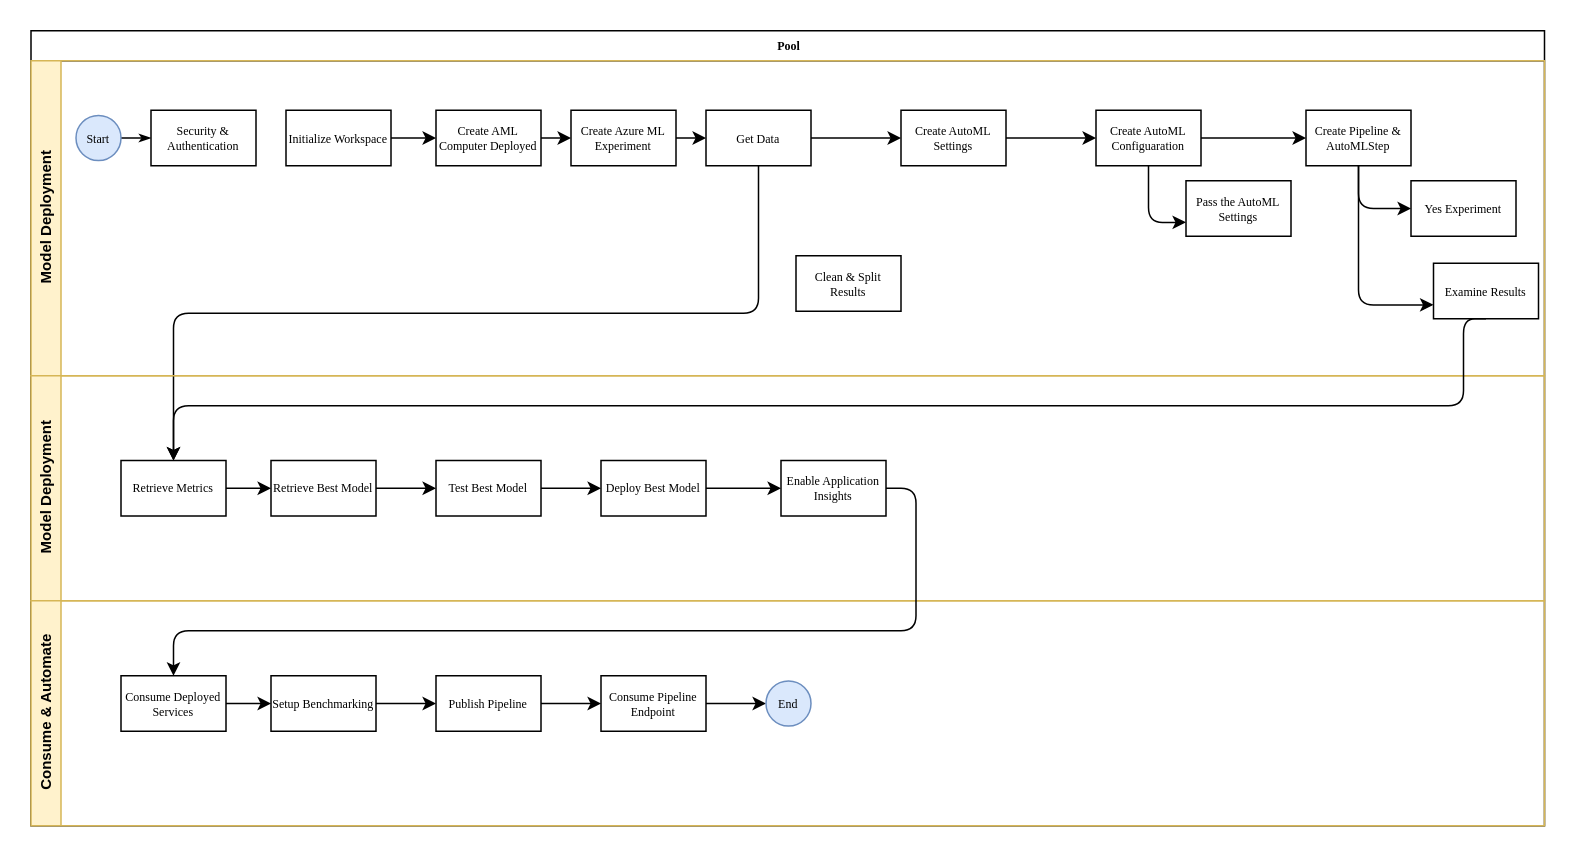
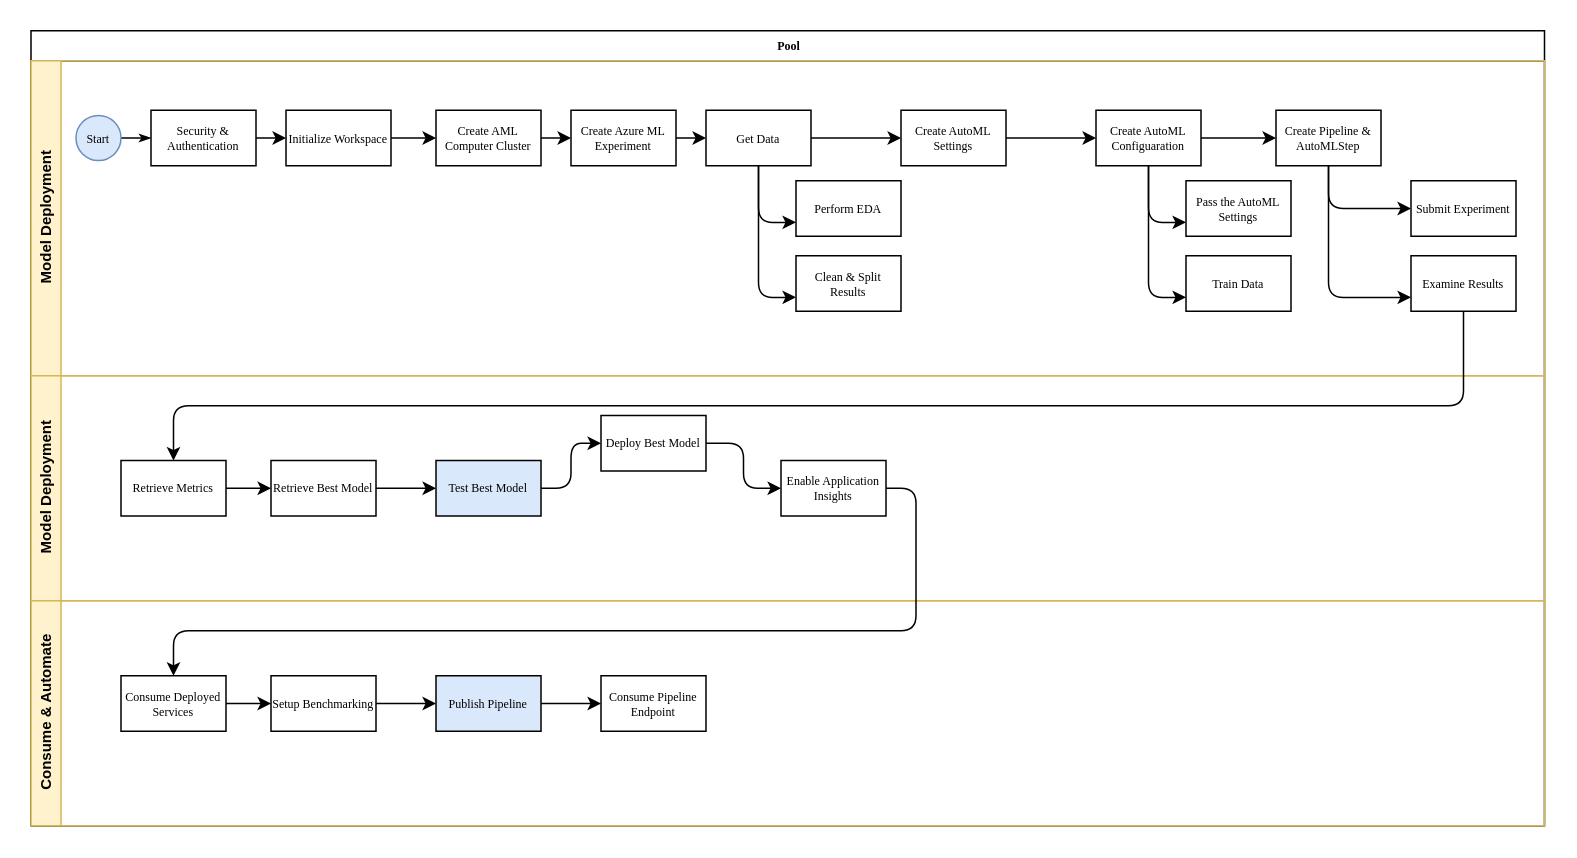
  <mxCell id="0" />
  <mxCell id="1" parent="0" />
  <mxCell id="2" value="Pool" style="swimlane;html=1;childLayout=stackLayout;horizontal=1;startSize=20;horizontalStack=0;shadow=0;labelBackgroundColor=none;strokeWidth=1;fontFamily=Verdana;fontSize=8;align=center;" parent="1" vertex="1"><mxGeometry x="20" y="20" width="1009" height="530" as="geometry" /></mxCell>
  <mxCell id="3" value="&lt;font style=&quot;font-size: 10px&quot;&gt;Model Deployment&lt;/font&gt;" style="swimlane;html=1;startSize=20;horizontal=0;fillColor=#fff2cc;strokeColor=#d6b656;" parent="2" vertex="1"><mxGeometry y="20" width="1009" height="210" as="geometry" /></mxCell>
  <mxCell id="4" style="edgeStyle=orthogonalEdgeStyle;html=1;labelBackgroundColor=none;startArrow=none;startFill=0;startSize=5;endArrow=classicThin;endFill=1;endSize=5;jettySize=auto;orthogonalLoop=1;strokeWidth=1;fontFamily=Verdana;fontSize=8;" parent="3" source="5" target="7" edge="1"><mxGeometry relative="1" as="geometry" /></mxCell>
  <mxCell id="5" value="Start" style="ellipse;whiteSpace=wrap;html=1;shadow=0;labelBackgroundColor=none;strokeWidth=1;fontFamily=Verdana;fontSize=8;align=center;fillColor=#dae8fc;strokeColor=#6c8ebf;" parent="3" vertex="1"><mxGeometry x="30" y="36.5" width="30" height="30" as="geometry" /></mxCell>
+ <mxCell id="6" style="edgeStyle=orthogonalEdgeStyle;orthogonalLoop=1;jettySize=auto;html=1;exitX=1;exitY=0.5;exitDx=0;exitDy=0;" edge="1" parent="3" source="7" target="9"><mxGeometry relative="1" as="geometry" /></mxCell>
  <mxCell id="7" value="Security &amp;amp; Authentication" style="whiteSpace=wrap;html=1;shadow=0;labelBackgroundColor=none;strokeWidth=1;fontFamily=Verdana;fontSize=8;align=center;" parent="3" vertex="1"><mxGeometry x="80" y="33.0" width="70" height="37" as="geometry" /></mxCell>
  <mxCell id="8" style="edgeStyle=orthogonalEdgeStyle;orthogonalLoop=1;jettySize=auto;html=1;exitX=1;exitY=0.5;exitDx=0;exitDy=0;entryX=0;entryY=0.5;entryDx=0;entryDy=0;" edge="1" parent="3" source="9" target="14"><mxGeometry relative="1" as="geometry" /></mxCell>
  <mxCell id="9" value="Initialize Workspace" style="whiteSpace=wrap;html=1;shadow=0;labelBackgroundColor=none;strokeWidth=1;fontFamily=Verdana;fontSize=8;align=center;" parent="3" vertex="1"><mxGeometry x="170" y="33.0" width="70" height="37" as="geometry" /></mxCell>
  <mxCell id="10" style="edgeStyle=orthogonalEdgeStyle;orthogonalLoop=1;jettySize=auto;html=1;exitX=1;exitY=0.5;exitDx=0;exitDy=0;" edge="1" parent="3" source="11" target="18"><mxGeometry relative="1" as="geometry" /></mxCell>
  <mxCell id="11" value="Create Azure ML Experiment" style="whiteSpace=wrap;html=1;shadow=0;labelBackgroundColor=none;strokeWidth=1;fontFamily=Verdana;fontSize=8;align=center;" parent="3" vertex="1"><mxGeometry x="360" y="33.0" width="70" height="37" as="geometry" /></mxCell>
  <mxCell id="12" style="edgeStyle=orthogonalEdgeStyle;html=1;labelBackgroundColor=none;startArrow=none;startFill=0;startSize=5;endArrow=classicThin;endFill=1;endSize=5;jettySize=auto;orthogonalLoop=1;strokeWidth=1;fontFamily=Verdana;fontSize=8;" parent="3" edge="1"><mxGeometry relative="1" as="geometry"><mxPoint x="580" y="75" as="sourcePoint" /></mxGeometry></mxCell>
  <mxCell id="13" style="edgeStyle=orthogonalEdgeStyle;orthogonalLoop=1;jettySize=auto;html=1;exitX=1;exitY=0.5;exitDx=0;exitDy=0;entryX=0;entryY=0.5;entryDx=0;entryDy=0;" edge="1" parent="3" source="14" target="11"><mxGeometry relative="1" as="geometry" /></mxCell>
- <mxCell id="14" value="Create AML Computer Deployed" style="whiteSpace=wrap;html=1;shadow=0;labelBackgroundColor=none;strokeWidth=1;fontFamily=Verdana;fontSize=8;align=center;" vertex="1" parent="3"><mxGeometry x="270" y="33.0" width="70" height="37" as="geometry" /></mxCell>
- <mxCell id="16" style="edgeStyle=orthogonalEdgeStyle;orthogonalLoop=1;jettySize=auto;html=1;exitX=0.5;exitY=1;exitDx=0;exitDy=0;" edge="1" parent="3" source="18" target="36"><mxGeometry relative="1" as="geometry" /></mxCell>
+ <mxCell id="14" value="Create AML Computer Cluster" style="whiteSpace=wrap;html=1;shadow=0;labelBackgroundColor=none;strokeWidth=1;fontFamily=Verdana;fontSize=8;align=center;" vertex="1" parent="3"><mxGeometry x="270" y="33.0" width="70" height="37" as="geometry" /></mxCell>
+ <mxCell id="15" style="edgeStyle=orthogonalEdgeStyle;orthogonalLoop=1;jettySize=auto;html=1;exitX=0.5;exitY=1;exitDx=0;exitDy=0;entryX=0;entryY=0.75;entryDx=0;entryDy=0;" edge="1" parent="3" source="18" target="29"><mxGeometry relative="1" as="geometry" /></mxCell>
+ <mxCell id="16" style="edgeStyle=orthogonalEdgeStyle;orthogonalLoop=1;jettySize=auto;html=1;exitX=0.5;exitY=1;exitDx=0;exitDy=0;entryX=0;entryY=0.75;entryDx=0;entryDy=0;" edge="1" parent="3" source="18" target="30"><mxGeometry relative="1" as="geometry" /></mxCell>
  <mxCell id="17" style="edgeStyle=orthogonalEdgeStyle;orthogonalLoop=1;jettySize=auto;html=1;exitX=1;exitY=0.5;exitDx=0;exitDy=0;entryX=0;entryY=0.5;entryDx=0;entryDy=0;" edge="1" parent="3" source="18" target="27"><mxGeometry relative="1" as="geometry" /></mxCell>
  <mxCell id="18" value="Get Data" style="whiteSpace=wrap;html=1;shadow=0;labelBackgroundColor=none;strokeWidth=1;fontFamily=Verdana;fontSize=8;align=center;" vertex="1" parent="3"><mxGeometry x="450" y="33.0" width="70" height="37" as="geometry" /></mxCell>
  <mxCell id="19" style="edgeStyle=orthogonalEdgeStyle;orthogonalLoop=1;jettySize=auto;html=1;exitX=0.5;exitY=1;exitDx=0;exitDy=0;entryX=0;entryY=0.5;entryDx=0;entryDy=0;" edge="1" parent="3" source="21" target="28"><mxGeometry relative="1" as="geometry" /></mxCell>
  <mxCell id="20" style="edgeStyle=orthogonalEdgeStyle;orthogonalLoop=1;jettySize=auto;html=1;exitX=0.5;exitY=1;exitDx=0;exitDy=0;entryX=0;entryY=0.75;entryDx=0;entryDy=0;" edge="1" parent="3" source="21" target="33"><mxGeometry relative="1" as="geometry" /></mxCell>
- <mxCell id="21" value="Create Pipeline &amp;amp; AutoMLStep" style="whiteSpace=wrap;html=1;shadow=0;labelBackgroundColor=none;strokeWidth=1;fontFamily=Verdana;fontSize=8;align=center;" vertex="1" parent="3"><mxGeometry x="850" y="33.0" width="70" height="37" as="geometry" /></mxCell>
+ <mxCell id="21" value="Create Pipeline &amp;amp; AutoMLStep" style="whiteSpace=wrap;html=1;shadow=0;labelBackgroundColor=none;strokeWidth=1;fontFamily=Verdana;fontSize=8;align=center;" vertex="1" parent="3"><mxGeometry x="830" y="33.0" width="70" height="37" as="geometry" /></mxCell>
  <mxCell id="22" style="edgeStyle=orthogonalEdgeStyle;orthogonalLoop=1;jettySize=auto;html=1;exitX=0.5;exitY=1;exitDx=0;exitDy=0;entryX=0;entryY=0.75;entryDx=0;entryDy=0;" edge="1" parent="3" source="25" target="31"><mxGeometry relative="1" as="geometry"><Array as="points"><mxPoint x="745" y="108" /></Array></mxGeometry></mxCell>
+ <mxCell id="23" style="edgeStyle=orthogonalEdgeStyle;orthogonalLoop=1;jettySize=auto;html=1;exitX=0.5;exitY=1;exitDx=0;exitDy=0;entryX=0;entryY=0.75;entryDx=0;entryDy=0;" edge="1" parent="3" source="25" target="32"><mxGeometry relative="1" as="geometry"><Array as="points"><mxPoint x="745" y="158" /></Array></mxGeometry></mxCell>
  <mxCell id="24" style="edgeStyle=orthogonalEdgeStyle;orthogonalLoop=1;jettySize=auto;html=1;exitX=1;exitY=0.5;exitDx=0;exitDy=0;entryX=0;entryY=0.5;entryDx=0;entryDy=0;" edge="1" parent="3" source="25" target="21"><mxGeometry relative="1" as="geometry" /></mxCell>
  <mxCell id="25" value="Create AutoML Configuaration" style="whiteSpace=wrap;html=1;shadow=0;labelBackgroundColor=none;strokeWidth=1;fontFamily=Verdana;fontSize=8;align=center;" vertex="1" parent="3"><mxGeometry x="710" y="33.0" width="70" height="37" as="geometry" /></mxCell>
  <mxCell id="26" style="edgeStyle=orthogonalEdgeStyle;orthogonalLoop=1;jettySize=auto;html=1;exitX=1;exitY=0.5;exitDx=0;exitDy=0;entryX=0;entryY=0.5;entryDx=0;entryDy=0;" edge="1" parent="3" source="27" target="25"><mxGeometry relative="1" as="geometry" /></mxCell>
  <mxCell id="27" value="Create AutoML Settings" style="whiteSpace=wrap;html=1;shadow=0;labelBackgroundColor=none;strokeWidth=1;fontFamily=Verdana;fontSize=8;align=center;" vertex="1" parent="3"><mxGeometry x="580" y="33.0" width="70" height="37" as="geometry" /></mxCell>
- <mxCell id="28" value="Yes Experiment" style="whiteSpace=wrap;html=1;shadow=0;labelBackgroundColor=none;strokeWidth=1;fontFamily=Verdana;fontSize=8;align=center;" vertex="1" parent="3"><mxGeometry x="920" y="80.0" width="70" height="37" as="geometry" /></mxCell>
+ <mxCell id="28" value="Submit Experiment" style="whiteSpace=wrap;html=1;shadow=0;labelBackgroundColor=none;strokeWidth=1;fontFamily=Verdana;fontSize=8;align=center;" vertex="1" parent="3"><mxGeometry x="920" y="80.0" width="70" height="37" as="geometry" /></mxCell>
+ <mxCell id="29" value="Perform EDA" style="whiteSpace=wrap;html=1;shadow=0;labelBackgroundColor=none;strokeWidth=1;fontFamily=Verdana;fontSize=8;align=center;" vertex="1" parent="3"><mxGeometry x="510" y="80.0" width="70" height="37" as="geometry" /></mxCell>
  <mxCell id="30" value="Clean &amp;amp; Split Results" style="whiteSpace=wrap;html=1;shadow=0;labelBackgroundColor=none;strokeWidth=1;fontFamily=Verdana;fontSize=8;align=center;" vertex="1" parent="3"><mxGeometry x="510" y="130.0" width="70" height="37" as="geometry" /></mxCell>
  <mxCell id="31" value="Pass the AutoML Settings" style="whiteSpace=wrap;html=1;shadow=0;labelBackgroundColor=none;strokeWidth=1;fontFamily=Verdana;fontSize=8;align=center;" vertex="1" parent="3"><mxGeometry x="770" y="80.0" width="70" height="37" as="geometry" /></mxCell>
- <mxCell id="33" value="Examine Results&lt;br&gt;" style="whiteSpace=wrap;html=1;shadow=0;labelBackgroundColor=none;strokeWidth=1;fontFamily=Verdana;fontSize=8;align=center;" vertex="1" parent="3"><mxGeometry x="935" y="135" width="70" height="37" as="geometry" /></mxCell>
+ <mxCell id="32" value="Train Data" style="whiteSpace=wrap;html=1;shadow=0;labelBackgroundColor=none;strokeWidth=1;fontFamily=Verdana;fontSize=8;align=center;" vertex="1" parent="3"><mxGeometry x="770" y="130.0" width="70" height="37" as="geometry" /></mxCell>
+ <mxCell id="33" value="Examine Results&lt;br&gt;" style="whiteSpace=wrap;html=1;shadow=0;labelBackgroundColor=none;strokeWidth=1;fontFamily=Verdana;fontSize=8;align=center;" vertex="1" parent="3"><mxGeometry x="920" y="130.0" width="70" height="37" as="geometry" /></mxCell>
  <mxCell id="34" value="&lt;font style=&quot;font-size: 10px&quot;&gt;Model Deployment&lt;/font&gt;" style="swimlane;html=1;startSize=20;horizontal=0;fillColor=#fff2cc;strokeColor=#d6b656;" parent="2" vertex="1"><mxGeometry y="230" width="1009" height="150" as="geometry" /></mxCell>
  <mxCell id="35" style="edgeStyle=orthogonalEdgeStyle;orthogonalLoop=1;jettySize=auto;html=1;exitX=1;exitY=0.5;exitDx=0;exitDy=0;entryX=0;entryY=0.5;entryDx=0;entryDy=0;" edge="1" parent="34" source="36" target="38"><mxGeometry relative="1" as="geometry" /></mxCell>
  <mxCell id="36" value="Retrieve Metrics" style="whiteSpace=wrap;html=1;shadow=0;labelBackgroundColor=none;strokeWidth=1;fontFamily=Verdana;fontSize=8;align=center;" parent="34" vertex="1"><mxGeometry x="60" y="56.5" width="70" height="37" as="geometry" /></mxCell>
  <mxCell id="37" style="edgeStyle=orthogonalEdgeStyle;orthogonalLoop=1;jettySize=auto;html=1;exitX=1;exitY=0.5;exitDx=0;exitDy=0;entryX=0;entryY=0.5;entryDx=0;entryDy=0;" edge="1" parent="34" source="38" target="40"><mxGeometry relative="1" as="geometry" /></mxCell>
  <mxCell id="38" value="Retrieve Best Model" style="whiteSpace=wrap;html=1;shadow=0;labelBackgroundColor=none;strokeWidth=1;fontFamily=Verdana;fontSize=8;align=center;" vertex="1" parent="34"><mxGeometry x="160" y="56.5" width="70" height="37" as="geometry" /></mxCell>
  <mxCell id="39" style="edgeStyle=orthogonalEdgeStyle;orthogonalLoop=1;jettySize=auto;html=1;exitX=1;exitY=0.5;exitDx=0;exitDy=0;entryX=0;entryY=0.5;entryDx=0;entryDy=0;" edge="1" parent="34" source="40" target="42"><mxGeometry relative="1" as="geometry" /></mxCell>
- <mxCell id="40" value="Test Best Model" style="whiteSpace=wrap;html=1;shadow=0;labelBackgroundColor=none;strokeWidth=1;fontFamily=Verdana;fontSize=8;align=center;" vertex="1" parent="34"><mxGeometry x="270" y="56.5" width="70" height="37" as="geometry" /></mxCell>
+ <mxCell id="40" value="Test Best Model" style="whiteSpace=wrap;html=1;shadow=0;labelBackgroundColor=none;strokeWidth=1;fontFamily=Verdana;fontSize=8;align=center;fillColor=#dae8fc;" vertex="1" parent="34"><mxGeometry x="270" y="56.5" width="70" height="37" as="geometry" /></mxCell>
  <mxCell id="41" style="edgeStyle=orthogonalEdgeStyle;orthogonalLoop=1;jettySize=auto;html=1;exitX=1;exitY=0.5;exitDx=0;exitDy=0;entryX=0;entryY=0.5;entryDx=0;entryDy=0;" edge="1" parent="34" source="42" target="43"><mxGeometry relative="1" as="geometry" /></mxCell>
- <mxCell id="42" value="Deploy Best Model" style="whiteSpace=wrap;html=1;shadow=0;labelBackgroundColor=none;strokeWidth=1;fontFamily=Verdana;fontSize=8;align=center;" vertex="1" parent="34"><mxGeometry x="380" y="56.5" width="70" height="37" as="geometry" /></mxCell>
+ <mxCell id="42" value="Deploy Best Model" style="whiteSpace=wrap;html=1;shadow=0;labelBackgroundColor=none;strokeWidth=1;fontFamily=Verdana;fontSize=8;align=center;" vertex="1" parent="34"><mxGeometry x="380" y="26.5" width="70" height="37" as="geometry" /></mxCell>
  <mxCell id="43" value="Enable Application Insights" style="whiteSpace=wrap;html=1;shadow=0;labelBackgroundColor=none;strokeWidth=1;fontFamily=Verdana;fontSize=8;align=center;" vertex="1" parent="34"><mxGeometry x="500" y="56.5" width="70" height="37" as="geometry" /></mxCell>
  <mxCell id="44" style="edgeStyle=orthogonalEdgeStyle;orthogonalLoop=1;jettySize=auto;html=1;exitX=0.5;exitY=1;exitDx=0;exitDy=0;entryX=0.5;entryY=0;entryDx=0;entryDy=0;" edge="1" parent="2" source="33" target="36"><mxGeometry relative="1" as="geometry"><Array as="points"><mxPoint x="955" y="250" /><mxPoint x="95" y="250" /></Array></mxGeometry></mxCell>
  <mxCell id="45" value="&lt;font style=&quot;font-size: 10px&quot;&gt;Consume &amp;amp; Automate&lt;/font&gt;" style="swimlane;html=1;startSize=20;horizontal=0;fillColor=#fff2cc;strokeColor=#d6b656;" parent="2" vertex="1"><mxGeometry y="380" width="1009" height="150" as="geometry" /></mxCell>
  <mxCell id="46" style="edgeStyle=orthogonalEdgeStyle;orthogonalLoop=1;jettySize=auto;html=1;exitX=1;exitY=0.5;exitDx=0;exitDy=0;" edge="1" parent="45" source="47" target="51"><mxGeometry relative="1" as="geometry" /></mxCell>
  <mxCell id="47" value="Consume Deployed Services" style="whiteSpace=wrap;html=1;shadow=0;labelBackgroundColor=none;strokeWidth=1;fontFamily=Verdana;fontSize=8;align=center;" parent="45" vertex="1"><mxGeometry x="60" y="50.0" width="70" height="37" as="geometry" /></mxCell>
  <mxCell id="48" value="Yes" style="edgeStyle=orthogonalEdgeStyle;html=1;entryX=0;entryY=0.5;labelBackgroundColor=none;startArrow=none;startFill=0;startSize=5;endArrow=classicThin;endFill=1;endSize=5;jettySize=auto;orthogonalLoop=1;strokeWidth=1;fontFamily=Verdana;fontSize=8;" parent="45" edge="1"><mxGeometry x="-0.501" y="6" relative="1" as="geometry"><mxPoint as="offset" /><mxPoint x="440" y="75.5" as="targetPoint" /></mxGeometry></mxCell>
  <mxCell id="49" style="edgeStyle=orthogonalEdgeStyle;html=1;labelBackgroundColor=none;startArrow=none;startFill=0;startSize=5;endArrow=classicThin;endFill=1;endSize=5;jettySize=auto;orthogonalLoop=1;strokeColor=#000000;strokeWidth=1;fontFamily=Verdana;fontSize=8;fontColor=#000000;" parent="45" edge="1"><mxGeometry relative="1" as="geometry"><mxPoint x="530" y="75.5" as="targetPoint" /></mxGeometry></mxCell>
  <mxCell id="50" style="edgeStyle=orthogonalEdgeStyle;orthogonalLoop=1;jettySize=auto;html=1;exitX=1;exitY=0.5;exitDx=0;exitDy=0;entryX=0;entryY=0.5;entryDx=0;entryDy=0;" edge="1" parent="45" source="51" target="53"><mxGeometry relative="1" as="geometry" /></mxCell>
  <mxCell id="51" value="Setup Benchmarking" style="whiteSpace=wrap;html=1;shadow=0;labelBackgroundColor=none;strokeWidth=1;fontFamily=Verdana;fontSize=8;align=center;" vertex="1" parent="45"><mxGeometry x="160" y="50" width="70" height="37" as="geometry" /></mxCell>
  <mxCell id="52" style="edgeStyle=orthogonalEdgeStyle;orthogonalLoop=1;jettySize=auto;html=1;exitX=1;exitY=0.5;exitDx=0;exitDy=0;" edge="1" parent="45" source="53" target="55"><mxGeometry relative="1" as="geometry" /></mxCell>
- <mxCell id="53" value="Publish Pipeline&lt;br&gt;" style="whiteSpace=wrap;html=1;shadow=0;labelBackgroundColor=none;strokeWidth=1;fontFamily=Verdana;fontSize=8;align=center;" vertex="1" parent="45"><mxGeometry x="270" y="50" width="70" height="37" as="geometry" /></mxCell>
- <mxCell id="54" style="edgeStyle=orthogonalEdgeStyle;orthogonalLoop=1;jettySize=auto;html=1;exitX=1;exitY=0.5;exitDx=0;exitDy=0;entryX=0;entryY=0.5;entryDx=0;entryDy=0;" edge="1" parent="45" source="55" target="56"><mxGeometry relative="1" as="geometry" /></mxCell>
+ <mxCell id="53" value="Publish Pipeline&lt;br&gt;" style="whiteSpace=wrap;html=1;shadow=0;labelBackgroundColor=none;strokeWidth=1;fontFamily=Verdana;fontSize=8;align=center;fillColor=#dae8fc;" vertex="1" parent="45"><mxGeometry x="270" y="50" width="70" height="37" as="geometry" /></mxCell>
  <mxCell id="55" value="Consume Pipeline Endpoint" style="whiteSpace=wrap;html=1;shadow=0;labelBackgroundColor=none;strokeWidth=1;fontFamily=Verdana;fontSize=8;align=center;" vertex="1" parent="45"><mxGeometry x="380" y="50" width="70" height="37" as="geometry" /></mxCell>
- <mxCell id="56" value="End" style="ellipse;whiteSpace=wrap;html=1;shadow=0;labelBackgroundColor=none;strokeWidth=1;fontFamily=Verdana;fontSize=8;align=center;fillColor=#dae8fc;strokeColor=#6c8ebf;" vertex="1" parent="45"><mxGeometry x="490" y="53.5" width="30" height="30" as="geometry" /></mxCell>
  <mxCell id="57" style="edgeStyle=orthogonalEdgeStyle;orthogonalLoop=1;jettySize=auto;html=1;exitX=1;exitY=0.5;exitDx=0;exitDy=0;entryX=0.5;entryY=0;entryDx=0;entryDy=0;" edge="1" parent="2" source="43" target="47"><mxGeometry relative="1" as="geometry"><Array as="points"><mxPoint x="590" y="305" /><mxPoint x="590" y="400" /><mxPoint x="95" y="400" /></Array></mxGeometry></mxCell>
